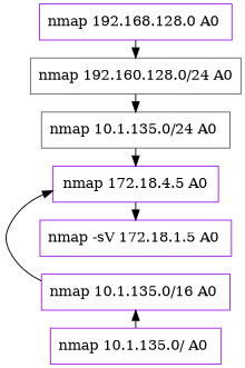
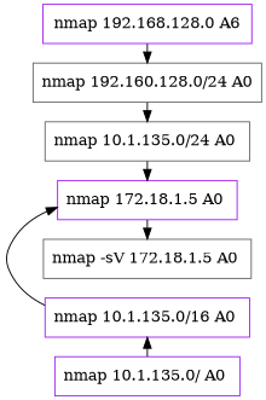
  digraph {
    fontname="DejaVu Serif"
    rankdir=LR
    node [color=purple fontname="DejaVu Serif" shape=box]
    edge [constraint=false fontname="DejaVu Serif"]
-   n1 [label="nmap 192.168.128.0 A0 "]
+   n1 [label="nmap 192.168.128.0 A6"]
    n2 [color=gray40 label="nmap 192.160.128.0/24 A0"]
    n3 [color=gray40 label="nmap 10.1.135.0/24 A0 "]
-   n4 [label="nmap 172.18.4.5 A0"]
+   n4 [label="nmap 172.18.1.5 A0 "]
    n5 [label="nmap 10.1.135.0/ A0 "]
    n6 [label="nmap 10.1.135.0/16 A0 "]
-   n7 [label="nmap -sV 172.18.1.5 A0 "]
+   n7 [color=gray40 label="nmap -sV 172.18.1.5 A0 "]
    n1 -> n2
    n2 -> n3
    n3 -> n4
    n4 -> n7
    n5 -> n6
    n6 -> n4
  }
